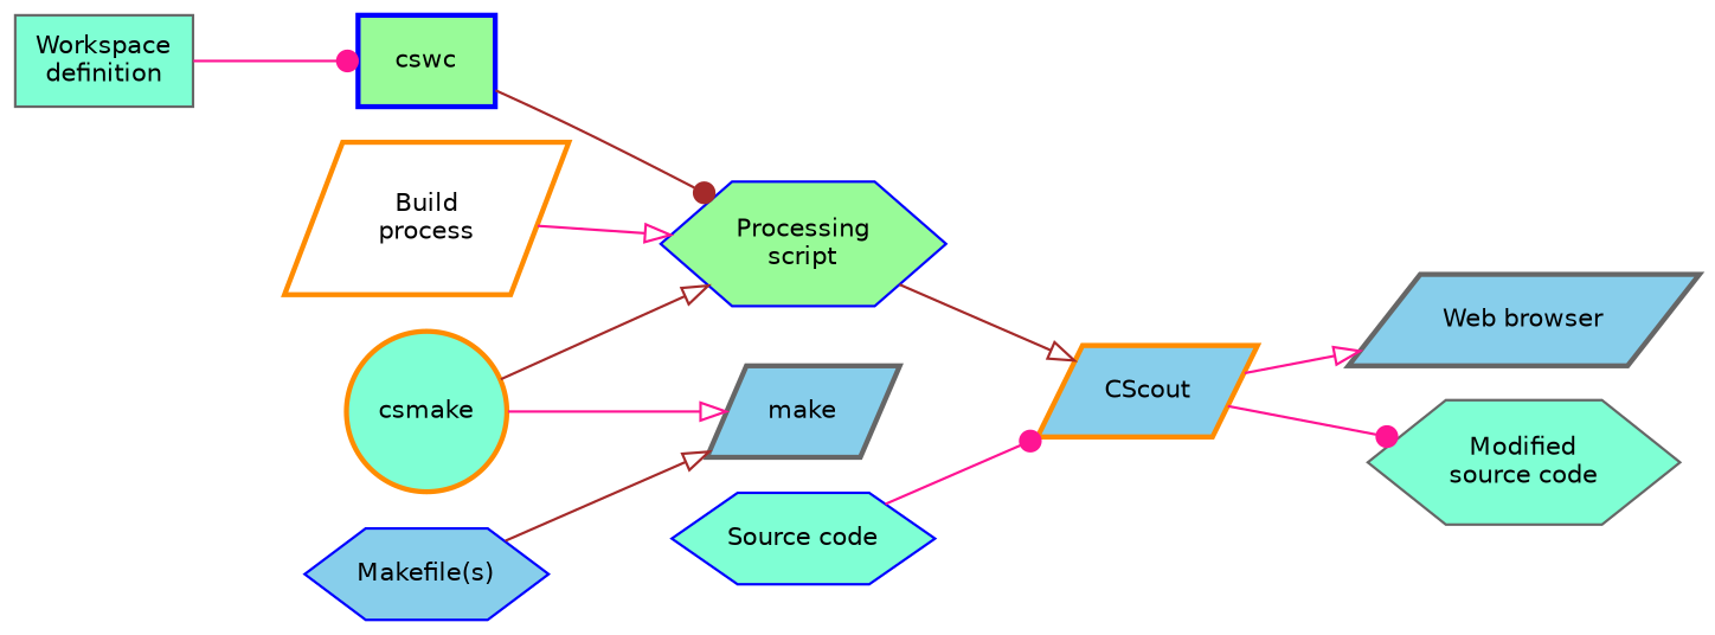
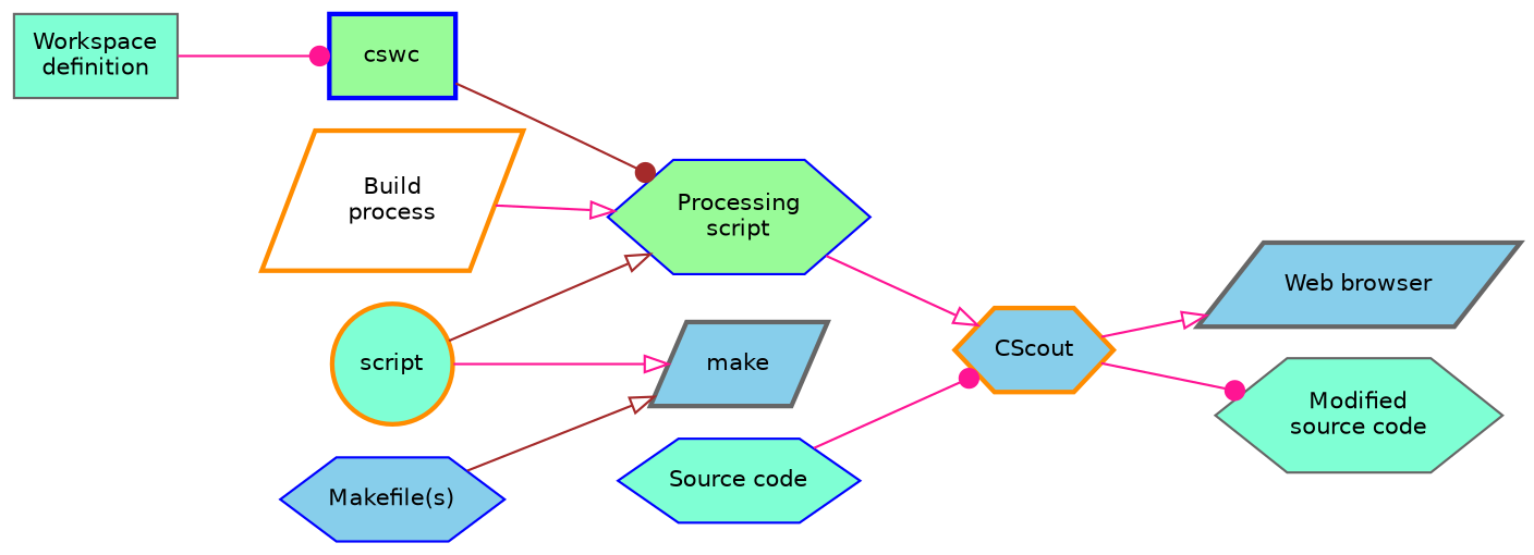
  digraph {
    nodesep=.2
    rankdir=LR
    ranksep=.5
    node [color=gray40 fillcolor=skyblue fontname=Helvetica fontsize=10 shape=hexagon style="bold,filled"]
    edge [arrowhead=onormal color=deeppink fontname=Helvetica fontsize=10]
-   CScout [color=darkorange shape=parallelogram]
+   CScout [color=darkorange]
    "Web browser" [shape=parallelogram]
    "Modified\nsource code" [fillcolor=aquamarine style="solid,filled"]
    cswc [color=blue fillcolor=palegreen shape=box]
    n5 [color=blue fillcolor=palegreen label="Processing\nscript" style="solid,filled"]
-   csmake [color=darkorange fillcolor=aquamarine shape=circle]
+   csmake [color=darkorange fillcolor=aquamarine shape=circle label=script]
    make [shape=parallelogram]
    "Build\nprocess" [color=darkorange fillcolor=white shape=parallelogram]
    "Source code" [color=blue fillcolor=aquamarine style="solid,filled"]
    "Makefile(s)" [color=blue style="solid,filled"]
    "Workspace\ndefinition" [fillcolor=aquamarine shape=box style="solid,filled"]
    CScout -> "Web browser" [arrowtail=normal]
    CScout -> "Modified\nsource code" [arrowhead=dot]
    cswc -> n5 [arrowhead=dot color=brown]
-   n5 -> CScout [color=brown]
+   n5 -> CScout
    csmake -> n5 [color=brown]
    csmake -> make [arrowtail=normal]
    "Build\nprocess" -> n5
    "Source code" -> CScout [arrowhead=dot]
    "Makefile(s)" -> make [color=brown]
    "Workspace\ndefinition" -> cswc [arrowhead=dot]
  }
